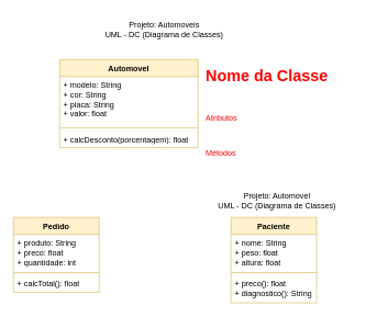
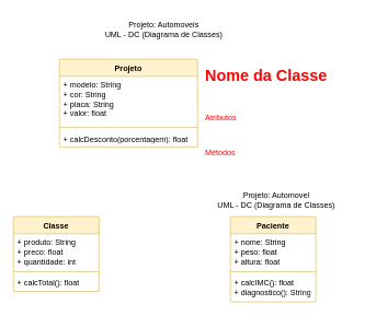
  <mxCell id="0" />
  <mxCell id="1" parent="0" />
  <mxCell id="2" value="Projeto: Automoveis&lt;div&gt;UML - DC (Diagrama de Classes)&lt;/div&gt;" style="text;html=1;align=center;verticalAlign=middle;whiteSpace=wrap;rounded=0;" vertex="1" parent="1"><mxGeometry x="149" y="20" width="200" height="50" as="geometry" /></mxCell>
- <mxCell id="3" value="Automovel" style="swimlane;fontStyle=1;align=center;verticalAlign=top;childLayout=stackLayout;horizontal=1;startSize=26;horizontalStack=0;resizeParent=1;resizeParentMax=0;resizeLast=0;collapsible=1;marginBottom=0;whiteSpace=wrap;html=1;fillColor=#fff2cc;strokeColor=#d6b656;" vertex="1" parent="1"><mxGeometry x="90" y="90" width="210" height="134" as="geometry" /></mxCell>
+ <mxCell id="3" value="Projeto" style="swimlane;fontStyle=1;align=center;verticalAlign=top;childLayout=stackLayout;horizontal=1;startSize=26;horizontalStack=0;resizeParent=1;resizeParentMax=0;resizeLast=0;collapsible=1;marginBottom=0;whiteSpace=wrap;html=1;fillColor=#fff2cc;strokeColor=#d6b656;" vertex="1" parent="1"><mxGeometry x="90" y="90" width="210" height="134" as="geometry" /></mxCell>
  <mxCell id="4" value="+ modelo: String&lt;div&gt;+ cor: String&lt;br&gt;&lt;/div&gt;&lt;div&gt;+ placa: String&lt;br&gt;&lt;/div&gt;&lt;div&gt;+ valor: float&lt;/div&gt;" style="text;strokeColor=none;fillColor=none;align=left;verticalAlign=top;spacingLeft=4;spacingRight=4;overflow=hidden;rotatable=0;points=[[0,0.5],[1,0.5]];portConstraint=eastwest;whiteSpace=wrap;html=1;" vertex="1" parent="3"><mxGeometry y="26" width="210" height="74" as="geometry" /></mxCell>
  <mxCell id="5" value="" style="line;strokeWidth=1;fillColor=none;align=left;verticalAlign=middle;spacingTop=-1;spacingLeft=3;spacingRight=3;rotatable=0;labelPosition=right;points=[];portConstraint=eastwest;strokeColor=inherit;" vertex="1" parent="3"><mxGeometry y="100" width="210" height="8" as="geometry" /></mxCell>
  <mxCell id="6" value="+ calcDesconto(porcentagem): float" style="text;strokeColor=none;fillColor=none;align=left;verticalAlign=top;spacingLeft=4;spacingRight=4;overflow=hidden;rotatable=0;points=[[0,0.5],[1,0.5]];portConstraint=eastwest;whiteSpace=wrap;html=1;" vertex="1" parent="3"><mxGeometry y="108" width="210" height="26" as="geometry" /></mxCell>
  <mxCell id="7" value="&lt;h1 style=&quot;margin-top: 0px;&quot;&gt;Nome da Classe&lt;/h1&gt;&lt;p&gt;&lt;br&gt;&lt;/p&gt;&lt;p&gt;Atributos&lt;/p&gt;&lt;p&gt;&lt;br&gt;&lt;/p&gt;&lt;p&gt;Métodos&lt;/p&gt;" style="text;html=1;whiteSpace=wrap;overflow=hidden;rounded=0;fontColor=#FF0000;" vertex="1" parent="1"><mxGeometry x="310" y="95" width="240" height="163" as="geometry" /></mxCell>
- <mxCell id="8" value="Pedido" style="swimlane;fontStyle=1;align=center;verticalAlign=top;childLayout=stackLayout;horizontal=1;startSize=26;horizontalStack=0;resizeParent=1;resizeParentMax=0;resizeLast=0;collapsible=1;marginBottom=0;whiteSpace=wrap;html=1;fillColor=#fff2cc;strokeColor=#d6b656;" vertex="1" parent="1"><mxGeometry x="20" y="330" width="130" height="114" as="geometry" /></mxCell>
+ <mxCell id="8" value="Classe" style="swimlane;fontStyle=1;align=center;verticalAlign=top;childLayout=stackLayout;horizontal=1;startSize=26;horizontalStack=0;resizeParent=1;resizeParentMax=0;resizeLast=0;collapsible=1;marginBottom=0;whiteSpace=wrap;html=1;fillColor=#fff2cc;strokeColor=#d6b656;" vertex="1" parent="1"><mxGeometry x="20" y="330" width="130" height="114" as="geometry" /></mxCell>
  <mxCell id="9" value="+ produto: String&lt;div&gt;+ preco: float&lt;br&gt;&lt;/div&gt;&lt;div&gt;+ quantidade: int&lt;/div&gt;" style="text;strokeColor=none;fillColor=none;align=left;verticalAlign=top;spacingLeft=4;spacingRight=4;overflow=hidden;rotatable=0;points=[[0,0.5],[1,0.5]];portConstraint=eastwest;whiteSpace=wrap;html=1;" vertex="1" parent="8"><mxGeometry y="26" width="130" height="54" as="geometry" /></mxCell>
  <mxCell id="10" value="" style="line;strokeWidth=1;fillColor=none;align=left;verticalAlign=middle;spacingTop=-1;spacingLeft=3;spacingRight=3;rotatable=0;labelPosition=right;points=[];portConstraint=eastwest;strokeColor=inherit;" vertex="1" parent="8"><mxGeometry y="80" width="130" height="8" as="geometry" /></mxCell>
  <mxCell id="11" value="+ calcTotal(): float" style="text;strokeColor=none;fillColor=none;align=left;verticalAlign=top;spacingLeft=4;spacingRight=4;overflow=hidden;rotatable=0;points=[[0,0.5],[1,0.5]];portConstraint=eastwest;whiteSpace=wrap;html=1;" vertex="1" parent="8"><mxGeometry y="88" width="130" height="26" as="geometry" /></mxCell>
  <mxCell id="12" value="Projeto: Automovel&lt;div&gt;UML - DC (Diagrama de Classes)&lt;/div&gt;" style="text;html=1;align=center;verticalAlign=middle;whiteSpace=wrap;rounded=0;" vertex="1" parent="1"><mxGeometry x="320" y="280" width="200" height="50" as="geometry" /></mxCell>
  <mxCell id="13" value="Paciente" style="swimlane;fontStyle=1;align=center;verticalAlign=top;childLayout=stackLayout;horizontal=1;startSize=26;horizontalStack=0;resizeParent=1;resizeParentMax=0;resizeLast=0;collapsible=1;marginBottom=0;whiteSpace=wrap;html=1;fillColor=#fff2cc;strokeColor=#d6b656;" vertex="1" parent="1"><mxGeometry x="350" y="330" width="130" height="130" as="geometry" /></mxCell>
  <mxCell id="14" value="+ nome: String&lt;div&gt;+ peso: float&lt;br&gt;&lt;/div&gt;&lt;div&gt;+ altura: float&lt;/div&gt;" style="text;strokeColor=none;fillColor=none;align=left;verticalAlign=top;spacingLeft=4;spacingRight=4;overflow=hidden;rotatable=0;points=[[0,0.5],[1,0.5]];portConstraint=eastwest;whiteSpace=wrap;html=1;" vertex="1" parent="13"><mxGeometry y="26" width="130" height="54" as="geometry" /></mxCell>
  <mxCell id="15" value="" style="line;strokeWidth=1;fillColor=none;align=left;verticalAlign=middle;spacingTop=-1;spacingLeft=3;spacingRight=3;rotatable=0;labelPosition=right;points=[];portConstraint=eastwest;strokeColor=inherit;" vertex="1" parent="13"><mxGeometry y="80" width="130" height="8" as="geometry" /></mxCell>
- <mxCell id="16" value="+ preco(): float&lt;div&gt;+ diagnostico(): String&lt;br&gt;&lt;/div&gt;" style="text;strokeColor=none;fillColor=none;align=left;verticalAlign=top;spacingLeft=4;spacingRight=4;overflow=hidden;rotatable=0;points=[[0,0.5],[1,0.5]];portConstraint=eastwest;whiteSpace=wrap;html=1;" vertex="1" parent="13"><mxGeometry y="88" width="130" height="42" as="geometry" /></mxCell>
+ <mxCell id="16" value="+ calcIMC(): float&lt;div&gt;+ diagnostico(): String&lt;br&gt;&lt;/div&gt;" style="text;strokeColor=none;fillColor=none;align=left;verticalAlign=top;spacingLeft=4;spacingRight=4;overflow=hidden;rotatable=0;points=[[0,0.5],[1,0.5]];portConstraint=eastwest;whiteSpace=wrap;html=1;" vertex="1" parent="13"><mxGeometry y="88" width="130" height="42" as="geometry" /></mxCell>
